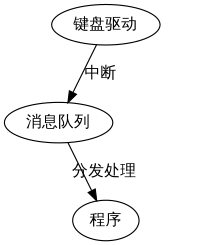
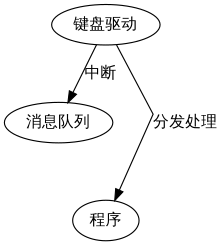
  digraph {
    rankdir=TB
    splines=FALSE
    n1 [label="消息队列"]
    n2 [label="程序"]
    n3 [label="键盘驱动"]
-   n1 -> n2 [label="分发处理"]
+   n3 -> n2 [label="分发处理"]
    n3 -> n1 [label="中断"]
  }
